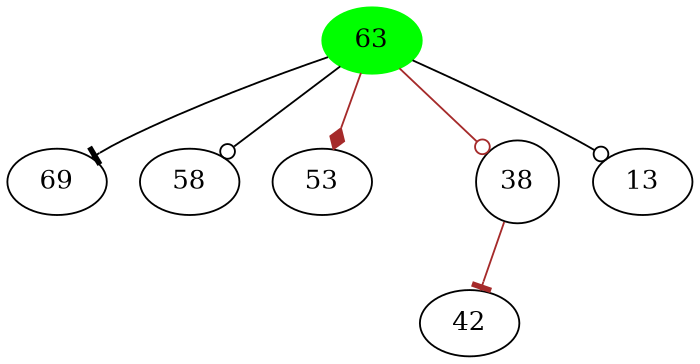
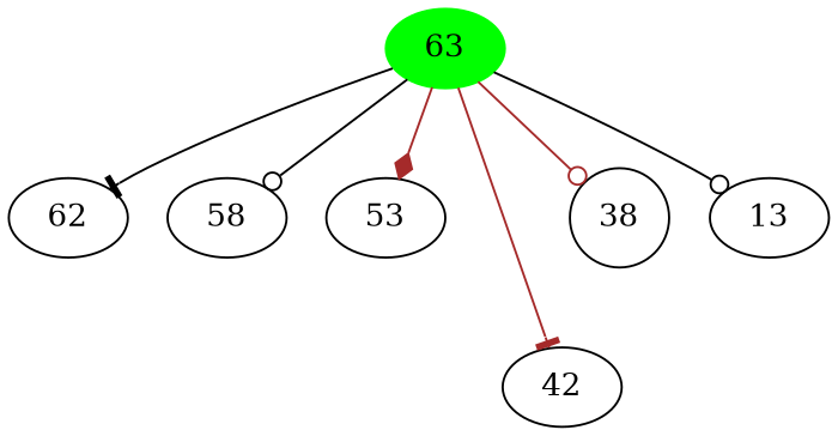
  digraph {
    compound=true
    fontname=Helvetica
    node [shape=ellipse]
    edge [arrowhead=odot color=black]
    n1 [color=green label=63 style=filled]
-   n2 [label=69]
+   n2 [label=62]
    n3 [label=58]
    n4 [label=53]
    n5 [label=42]
    n6 [label=38 shape=circle]
    n7 [label=13]
    n1 -> n2 [arrowhead=tee]
    n1 -> n3
    n1 -> n4 [arrowhead=diamond color=brown]
-   n6 -> n5 [arrowhead=tee color=brown]
+   n1 -> n5 [arrowhead=tee color=brown]
    n1 -> n6 [color=brown]
    n1 -> n7
  }
